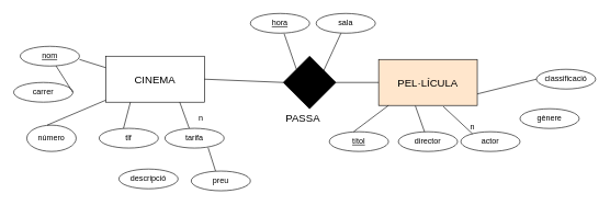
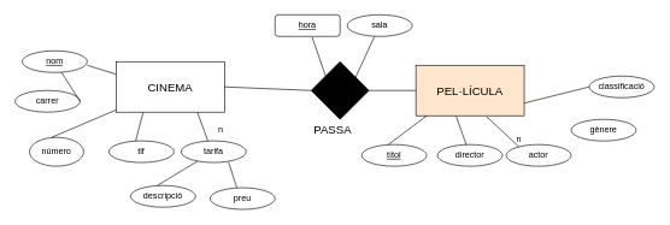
  <mxCell id="0" />
  <mxCell id="1" parent="0" />
  <mxCell id="2" value="&lt;span style=&quot;font-size: 16px;&quot;&gt;CINEMA&lt;br&gt;&lt;/span&gt;" style="rounded=0;whiteSpace=wrap;html=1;" parent="1" vertex="1"><mxGeometry x="160" y="85" width="150" height="70" as="geometry" /></mxCell>
  <mxCell id="3" value="tlf" style="ellipse;whiteSpace=wrap;html=1;" parent="1" vertex="1"><mxGeometry x="150" y="194.86" width="90" height="30" as="geometry" /></mxCell>
  <mxCell id="4" value="" style="endArrow=none;html=1;rounded=0;fontSize=16;entryX=0.25;entryY=1;entryDx=0;entryDy=0;exitX=0.411;exitY=-0.001;exitDx=0;exitDy=0;exitPerimeter=0;" parent="1" source="3" target="2" edge="1"><mxGeometry width="50" height="50" relative="1" as="geometry"><mxPoint x="200" y="190" as="sourcePoint" /><mxPoint x="280" y="155" as="targetPoint" /></mxGeometry></mxCell>
  <mxCell id="5" value="&lt;u&gt;nom&lt;/u&gt;" style="ellipse;whiteSpace=wrap;html=1;" parent="1" vertex="1"><mxGeometry x="30" y="70" width="90" height="30" as="geometry" /></mxCell>
  <mxCell id="6" value="" style="endArrow=none;html=1;rounded=0;fontSize=16;entryX=0;entryY=0.25;entryDx=0;entryDy=0;" parent="1" target="2" edge="1"><mxGeometry width="50" height="50" relative="1" as="geometry"><mxPoint x="120" y="90" as="sourcePoint" /><mxPoint x="180" y="155" as="targetPoint" /></mxGeometry></mxCell>
  <mxCell id="7" value="&lt;span style=&quot;font-size: 16px;&quot;&gt;PEL·LÍCULA&lt;br&gt;&lt;/span&gt;" style="rounded=0;whiteSpace=wrap;html=1;fillColor=#ffe6cc;" parent="1" vertex="1"><mxGeometry x="575" y="90" width="150" height="70" as="geometry" /></mxCell>
  <mxCell id="8" value="" style="rhombus;whiteSpace=wrap;html=1;shadow=0;fontSize=16;fillColor=#000000;" parent="1" vertex="1"><mxGeometry x="430" y="85" width="80" height="80" as="geometry" /></mxCell>
  <mxCell id="9" value="&lt;span style=&quot;font-size: 16px;&quot;&gt;PASSA&lt;/span&gt;" style="text;html=1;strokeColor=none;fillColor=none;align=center;verticalAlign=middle;whiteSpace=wrap;rounded=0;fontSize=12;" parent="1" vertex="1"><mxGeometry x="430" y="165" width="60" height="30" as="geometry" /></mxCell>
  <mxCell id="10" value="director" style="ellipse;whiteSpace=wrap;html=1;" parent="1" vertex="1"><mxGeometry x="605" y="200" width="90" height="30" as="geometry" /></mxCell>
  <mxCell id="11" value="" style="endArrow=none;html=1;rounded=0;fontSize=16;entryX=0.372;entryY=1.008;entryDx=0;entryDy=0;entryPerimeter=0;" parent="1" source="10" target="7" edge="1"><mxGeometry width="50" height="50" relative="1" as="geometry"><mxPoint x="640" y="200" as="sourcePoint" /><mxPoint x="750" y="165" as="targetPoint" /></mxGeometry></mxCell>
  <mxCell id="12" value="&lt;u&gt;títol&lt;/u&gt;" style="ellipse;whiteSpace=wrap;html=1;" parent="1" vertex="1"><mxGeometry x="500" y="200" width="90" height="30" as="geometry" /></mxCell>
  <mxCell id="13" value="" style="endArrow=none;html=1;rounded=0;fontSize=16;exitX=0.411;exitY=-0.001;exitDx=0;exitDy=0;exitPerimeter=0;" parent="1" source="12" edge="1"><mxGeometry width="50" height="50" relative="1" as="geometry"><mxPoint x="570" y="200" as="sourcePoint" /><mxPoint x="590" y="160" as="targetPoint" /></mxGeometry></mxCell>
  <mxCell id="14" value="" style="endArrow=none;html=1;rounded=0;fontSize=16;entryX=1;entryY=0.5;entryDx=0;entryDy=0;exitX=0;exitY=0.5;exitDx=0;exitDy=0;" parent="1" source="7" target="8" edge="1"><mxGeometry width="50" height="50" relative="1" as="geometry"><mxPoint x="416.99" y="324.97" as="sourcePoint" /><mxPoint x="410" y="290" as="targetPoint" /></mxGeometry></mxCell>
- <mxCell id="15" value="&lt;u&gt;hora&lt;/u&gt;" style="ellipse;whiteSpace=wrap;html=1;" parent="1" vertex="1"><mxGeometry x="380" y="20" width="90" height="30" as="geometry" /></mxCell>
+ <mxCell id="15" value="&lt;u&gt;hora&lt;/u&gt;" style="whiteSpace=wrap;html=1;rounded=1;" parent="1" vertex="1"><mxGeometry x="380" y="20" width="90" height="30" as="geometry" /></mxCell>
  <mxCell id="16" value="" style="endArrow=none;html=1;rounded=0;fontSize=16;entryX=0;entryY=0;entryDx=0;entryDy=0;exitX=0.571;exitY=1.033;exitDx=0;exitDy=0;exitPerimeter=0;" parent="1" source="15" target="8" edge="1"><mxGeometry width="50" height="50" relative="1" as="geometry"><mxPoint x="450" y="194.86" as="sourcePoint" /><mxPoint x="470.76" y="164.04" as="targetPoint" /></mxGeometry></mxCell>
  <mxCell id="17" value="" style="endArrow=none;html=1;rounded=0;fontSize=16;entryX=1;entryY=0.5;entryDx=0;entryDy=0;exitX=1;exitY=0.5;exitDx=0;exitDy=0;" parent="1" target="2" edge="1"><mxGeometry width="50" height="50" relative="1" as="geometry"><mxPoint x="430" y="125" as="sourcePoint" /><mxPoint x="520" y="135" as="targetPoint" /></mxGeometry></mxCell>
  <mxCell id="18" value="número" style="ellipse;whiteSpace=wrap;html=1;" parent="1" vertex="1"><mxGeometry x="40" y="190" width="75" height="40" as="geometry" /></mxCell>
  <mxCell id="19" value="" style="endArrow=none;html=1;rounded=0;fontSize=16;exitX=0.411;exitY=-0.001;exitDx=0;exitDy=0;exitPerimeter=0;" parent="1" source="18" target="2" edge="1"><mxGeometry width="50" height="50" relative="1" as="geometry"><mxPoint x="131" y="235" as="sourcePoint" /><mxPoint x="211" y="200" as="targetPoint" /></mxGeometry></mxCell>
  <mxCell id="20" value="carrer" style="ellipse;whiteSpace=wrap;html=1;" parent="1" vertex="1"><mxGeometry x="20" y="125" width="90" height="30" as="geometry" /></mxCell>
  <mxCell id="21" value="" style="endArrow=none;html=1;rounded=0;fontSize=16;exitX=1;exitY=0.5;exitDx=0;exitDy=0;" parent="1" source="20" target="5" edge="1"><mxGeometry width="50" height="50" relative="1" as="geometry"><mxPoint x="20" y="229.86" as="sourcePoint" /><mxPoint x="100" y="194.86" as="targetPoint" /></mxGeometry></mxCell>
  <mxCell id="22" value="tarifa" style="ellipse;whiteSpace=wrap;html=1;" parent="1" vertex="1"><mxGeometry x="250" y="194.86" width="90" height="30" as="geometry" /></mxCell>
  <mxCell id="23" value="" style="endArrow=none;html=1;rounded=0;fontSize=16;entryX=0.75;entryY=1;entryDx=0;entryDy=0;exitX=0.411;exitY=-0.001;exitDx=0;exitDy=0;exitPerimeter=0;" parent="1" source="22" target="2" edge="1"><mxGeometry width="50" height="50" relative="1" as="geometry"><mxPoint x="300" y="190" as="sourcePoint" /><mxPoint x="297.5" y="155" as="targetPoint" /></mxGeometry></mxCell>
  <mxCell id="24" value="preu" style="ellipse;whiteSpace=wrap;html=1;" parent="1" vertex="1"><mxGeometry x="290" y="259.86" width="90" height="30" as="geometry" /></mxCell>
  <mxCell id="25" value="" style="endArrow=none;html=1;rounded=0;fontSize=16;entryX=0.73;entryY=0.982;entryDx=0;entryDy=0;exitX=0.411;exitY=-0.001;exitDx=0;exitDy=0;exitPerimeter=0;entryPerimeter=0;" parent="1" source="24" target="22" edge="1"><mxGeometry width="50" height="50" relative="1" as="geometry"><mxPoint x="340" y="255" as="sourcePoint" /><mxPoint x="312.5" y="220" as="targetPoint" /></mxGeometry></mxCell>
  <mxCell id="26" value="descripció" style="ellipse;whiteSpace=wrap;html=1;" parent="1" vertex="1"><mxGeometry x="180" y="256.79" width="90" height="30" as="geometry" /></mxCell>
+ <mxCell id="27" value="" style="endArrow=none;html=1;rounded=0;fontSize=16;exitX=0.411;exitY=-0.001;exitDx=0;exitDy=0;exitPerimeter=0;" parent="1" source="26" target="22" edge="1"><mxGeometry width="50" height="50" relative="1" as="geometry"><mxPoint x="271" y="301.79" as="sourcePoint" /><mxPoint x="300" y="220.002" as="targetPoint" /></mxGeometry></mxCell>
  <mxCell id="28" value="n" style="text;html=1;strokeColor=none;fillColor=none;align=center;verticalAlign=middle;whiteSpace=wrap;rounded=0;" parent="1" vertex="1"><mxGeometry x="290" y="165" width="30" height="30" as="geometry" /></mxCell>
  <mxCell id="29" value="sala" style="ellipse;whiteSpace=wrap;html=1;" parent="1" vertex="1"><mxGeometry x="480" y="20" width="90" height="30" as="geometry" /></mxCell>
  <mxCell id="30" value="" style="endArrow=none;html=1;rounded=0;fontSize=16;entryX=0.75;entryY=0.313;entryDx=0;entryDy=0;exitX=0.419;exitY=1.002;exitDx=0;exitDy=0;exitPerimeter=0;entryPerimeter=0;" parent="1" source="29" target="8" edge="1"><mxGeometry width="50" height="50" relative="1" as="geometry"><mxPoint x="529.24" y="220.82" as="sourcePoint" /><mxPoint x="550" y="190" as="targetPoint" /></mxGeometry></mxCell>
  <mxCell id="31" value="gènere" style="ellipse;whiteSpace=wrap;html=1;" parent="1" vertex="1"><mxGeometry x="790" y="165" width="90" height="30" as="geometry" /></mxCell>
  <mxCell id="32" value="classificació" style="ellipse;whiteSpace=wrap;html=1;" parent="1" vertex="1"><mxGeometry x="815" y="105" width="90" height="30" as="geometry" /></mxCell>
  <mxCell id="33" value="" style="endArrow=none;html=1;rounded=0;fontSize=16;entryX=1;entryY=0.75;entryDx=0;entryDy=0;exitX=0;exitY=0.5;exitDx=0;exitDy=0;" parent="1" source="32" target="7" edge="1"><mxGeometry width="50" height="50" relative="1" as="geometry"><mxPoint x="757.194" y="192.069" as="sourcePoint" /><mxPoint x="720.75" y="171.26" as="targetPoint" /></mxGeometry></mxCell>
  <mxCell id="34" value="actor" style="ellipse;whiteSpace=wrap;html=1;" vertex="1" parent="1"><mxGeometry x="700" y="200" width="90" height="30" as="geometry" /></mxCell>
  <mxCell id="35" value="" style="endArrow=none;html=1;rounded=0;fontSize=16;entryX=0.655;entryY=1.022;entryDx=0;entryDy=0;entryPerimeter=0;exitX=0.197;exitY=0.104;exitDx=0;exitDy=0;exitPerimeter=0;" edge="1" parent="1" source="34" target="7"><mxGeometry width="50" height="50" relative="1" as="geometry"><mxPoint x="654.772" y="210.102" as="sourcePoint" /><mxPoint x="640.8" y="170.56" as="targetPoint" /></mxGeometry></mxCell>
  <mxCell id="36" value="n" style="text;html=1;strokeColor=none;fillColor=none;align=center;verticalAlign=middle;whiteSpace=wrap;rounded=0;" vertex="1" parent="1"><mxGeometry x="703" y="178" width="30" height="30" as="geometry" /></mxCell>
